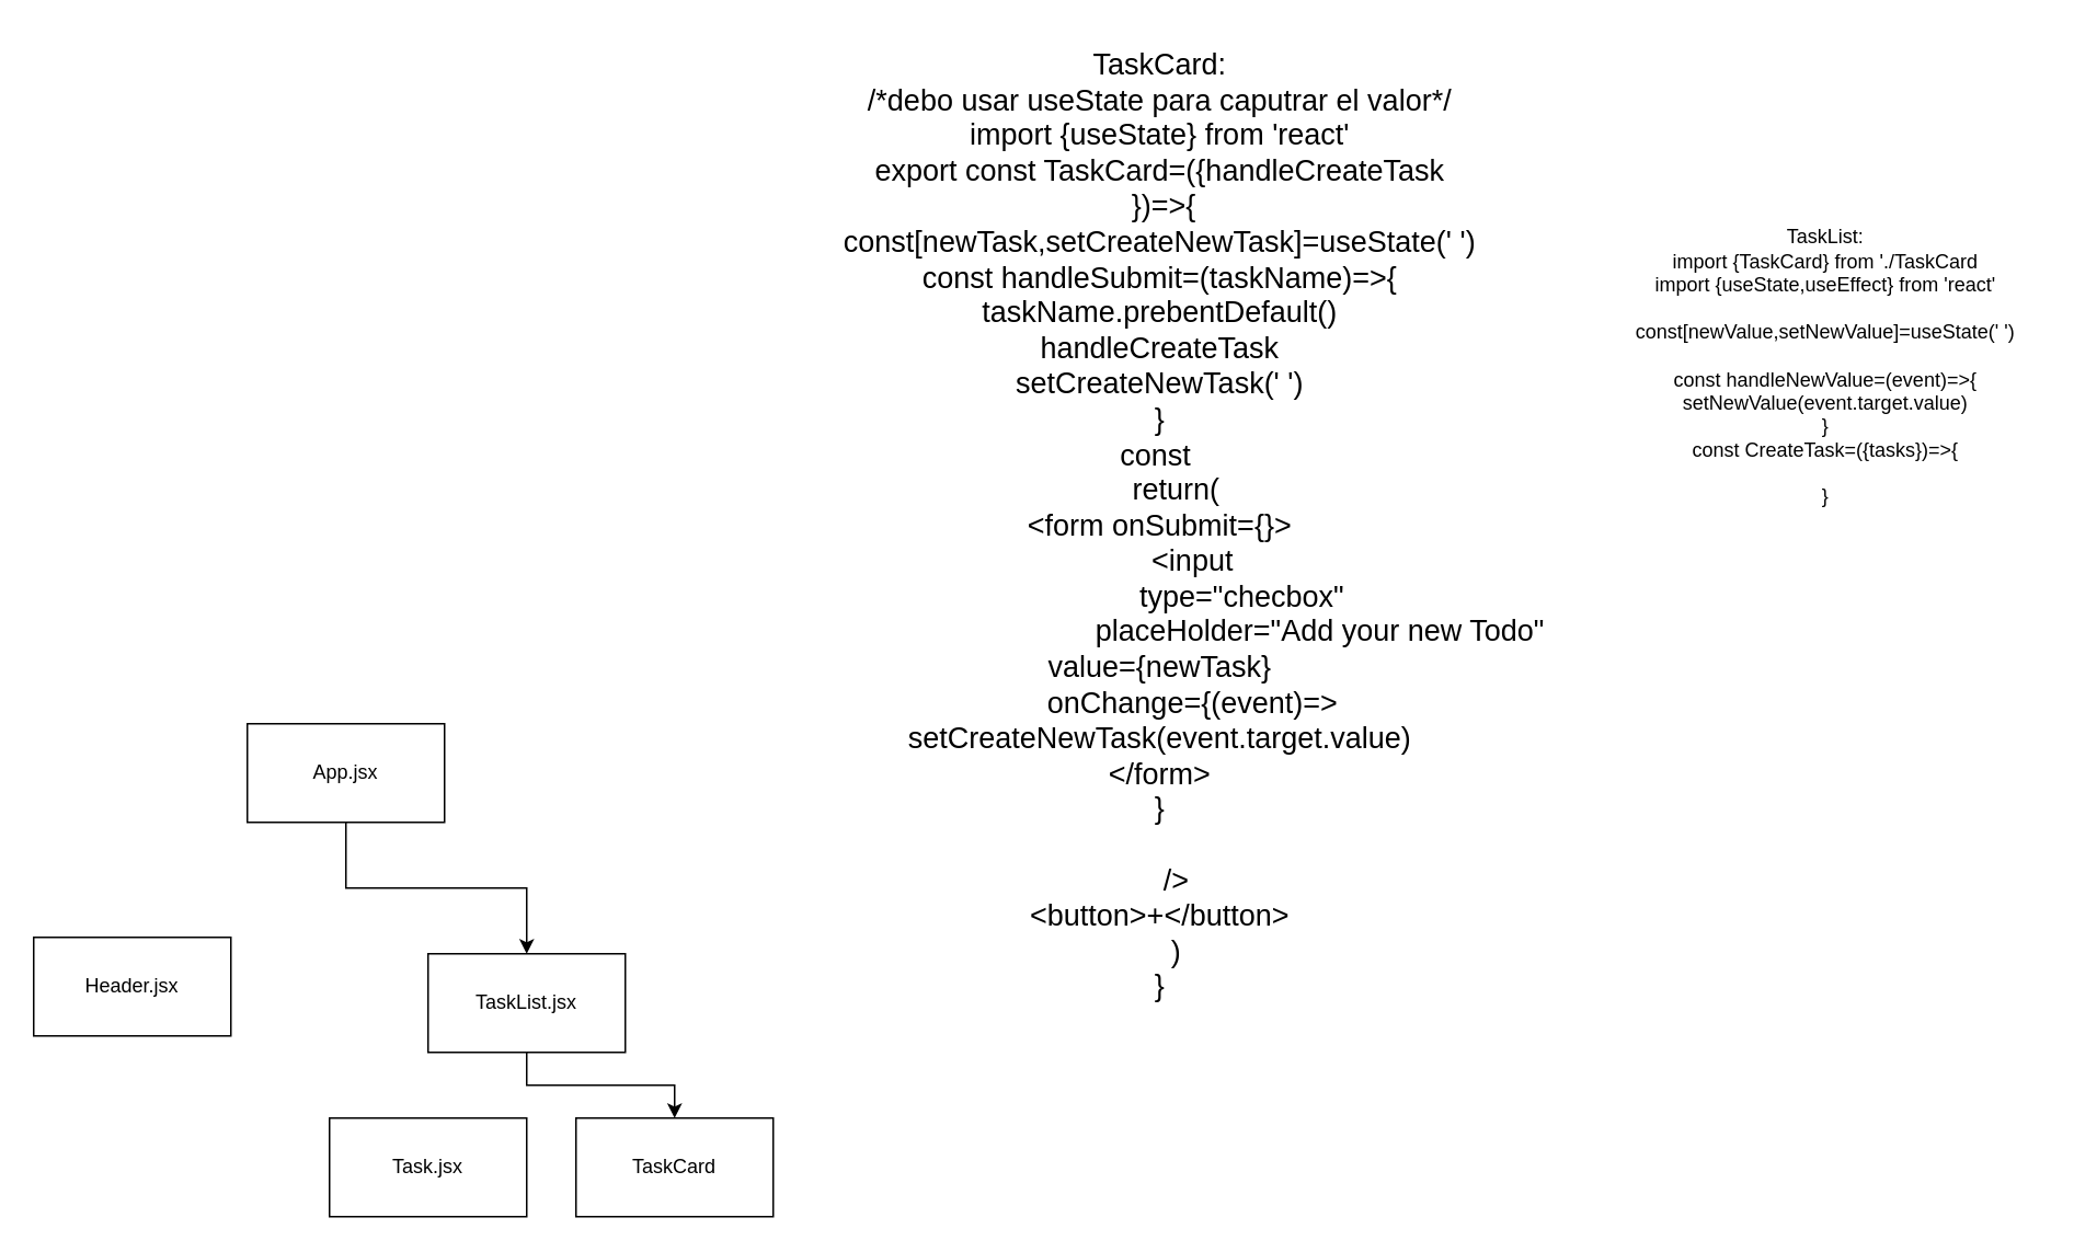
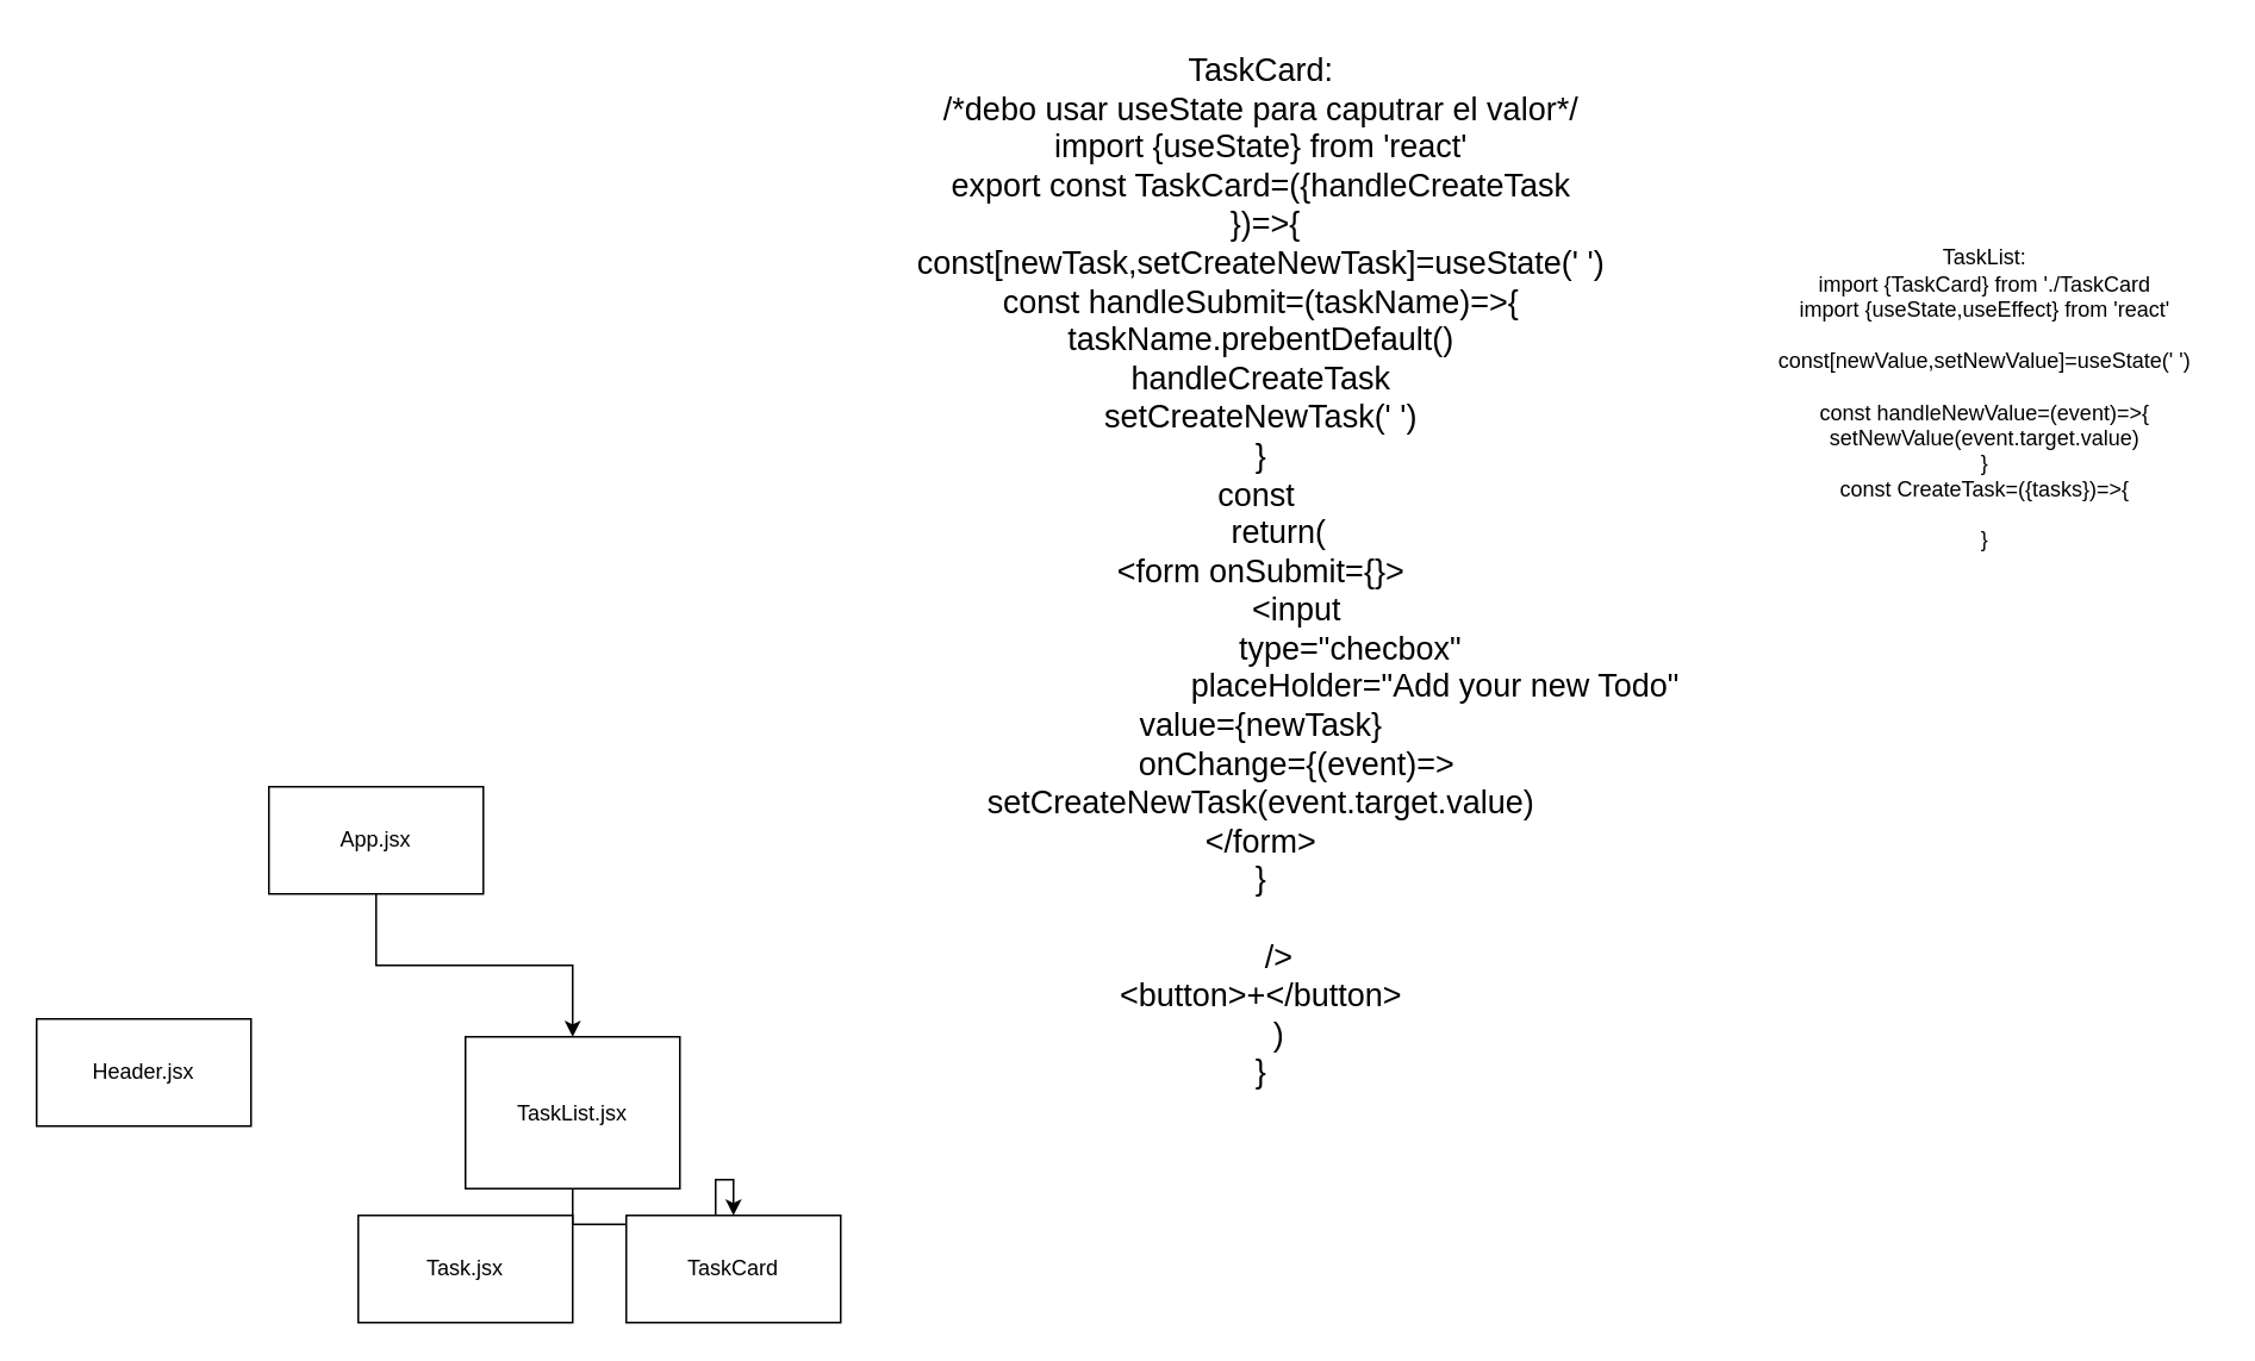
  <mxCell id="0" />
  <mxCell id="1" parent="0" />
  <mxCell id="2" style="edgeStyle=orthogonalEdgeStyle;rounded=0;orthogonalLoop=1;jettySize=auto;html=1;entryX=0.5;entryY=0;entryDx=0;entryDy=0;" edge="1" parent="1" source="3" target="6"><mxGeometry relative="1" as="geometry" /></mxCell>
  <mxCell id="3" value="App.jsx" style="whiteSpace=wrap;html=1;" vertex="1" parent="1"><mxGeometry x="150" y="440" width="120" height="60" as="geometry" /></mxCell>
  <mxCell id="4" value="Header.jsx" style="whiteSpace=wrap;html=1;" vertex="1" parent="1"><mxGeometry x="20" y="570" width="120" height="60" as="geometry" /></mxCell>
  <mxCell id="5" style="edgeStyle=orthogonalEdgeStyle;rounded=0;orthogonalLoop=1;jettySize=auto;html=1;" edge="1" parent="1" source="6" target="8"><mxGeometry relative="1" as="geometry" /></mxCell>
- <mxCell id="6" value="TaskList.jsx&lt;br&gt;" style="whiteSpace=wrap;html=1;" vertex="1" parent="1"><mxGeometry x="260" y="580" width="120" height="60" as="geometry" /></mxCell>
+ <mxCell id="6" value="TaskList.jsx&lt;br&gt;" style="whiteSpace=wrap;html=1;" vertex="1" parent="1"><mxGeometry x="260" y="580" width="120" height="85" as="geometry" /></mxCell>
  <mxCell id="7" value="Task.jsx&lt;br&gt;" style="whiteSpace=wrap;html=1;" vertex="1" parent="1"><mxGeometry x="200" y="680" width="120" height="60" as="geometry" /></mxCell>
  <mxCell id="8" value="TaskCard" style="whiteSpace=wrap;html=1;" vertex="1" parent="1"><mxGeometry x="350" y="680" width="120" height="60" as="geometry" /></mxCell>
  <mxCell id="9" value="&lt;font style=&quot;font-size: 18px;&quot;&gt;TaskCard:&lt;br&gt;/*debo usar useState para caputrar el valor*/&lt;br&gt;import {useState} from 'react'&lt;br&gt;export const TaskCard=({handleCreateTask&lt;br&gt;&amp;nbsp;})=&amp;gt;{&lt;br&gt;const[newTask,setCreateNewTask]=useState(' ')&lt;br&gt;const handleSubmit=(taskName)=&amp;gt;{&lt;br&gt;taskName.prebentDefault()&lt;br&gt;handleCreateTask&lt;br&gt;setCreateNewTask(' ')&lt;br&gt;}&lt;br&gt;const&amp;nbsp;&lt;br&gt;&lt;span style=&quot;&quot;&gt;&lt;span style=&quot;&quot;&gt;&amp;nbsp;&amp;nbsp;&amp;nbsp;&amp;nbsp;&lt;/span&gt;&lt;/span&gt;return(&lt;br&gt;&amp;lt;form onSubmit={}&amp;gt;&lt;br&gt;&lt;span style=&quot;&quot;&gt;&lt;span style=&quot;&quot;&gt;&amp;nbsp;&amp;nbsp;&amp;nbsp;&amp;nbsp;&lt;/span&gt;&lt;/span&gt;&lt;span style=&quot;&quot;&gt;&lt;span style=&quot;&quot;&gt;&amp;nbsp;&amp;nbsp;&amp;nbsp;&amp;nbsp;&lt;/span&gt;&lt;/span&gt;&amp;lt;input &lt;br&gt;&lt;span style=&quot;&quot;&gt;&lt;span style=&quot;&quot;&gt;&amp;nbsp;&amp;nbsp;&amp;nbsp;&amp;nbsp;&lt;/span&gt;&lt;/span&gt;&lt;span style=&quot;&quot;&gt;&lt;span style=&quot;&quot;&gt;&amp;nbsp;&amp;nbsp;&amp;nbsp;&amp;nbsp;&lt;/span&gt;&lt;/span&gt;&lt;span style=&quot;&quot;&gt;&lt;span style=&quot;&quot;&gt;&amp;nbsp;&amp;nbsp;&amp;nbsp;&amp;nbsp;&lt;/span&gt;&lt;/span&gt;&lt;span style=&quot;&quot;&gt;&lt;span style=&quot;&quot;&gt;&amp;nbsp;&amp;nbsp;&amp;nbsp;&amp;nbsp;&lt;/span&gt;&lt;/span&gt;&lt;span style=&quot;&quot;&gt;&lt;span style=&quot;&quot;&gt;&amp;nbsp;&amp;nbsp;&amp;nbsp;&amp;nbsp;&lt;/span&gt;&lt;/span&gt;type=&quot;checbox&quot;&lt;br&gt;&lt;span style=&quot;&quot;&gt;&lt;span style=&quot;&quot;&gt;&amp;nbsp;&amp;nbsp;&amp;nbsp;&amp;nbsp;&lt;/span&gt;&lt;/span&gt;&amp;nbsp; &amp;nbsp;&lt;span style=&quot;&quot;&gt;&lt;span style=&quot;&quot;&gt;&amp;nbsp;&amp;nbsp;&amp;nbsp;&amp;nbsp;&lt;/span&gt;&lt;/span&gt;&lt;span style=&quot;&quot;&gt;&lt;span style=&quot;&quot;&gt;&amp;nbsp;&amp;nbsp;&amp;nbsp;&amp;nbsp;&lt;/span&gt;&lt;/span&gt;&lt;span style=&quot;&quot;&gt;&lt;span style=&quot;&quot;&gt;&amp;nbsp;&amp;nbsp;&amp;nbsp;&amp;nbsp;&lt;/span&gt;&lt;/span&gt;&lt;span style=&quot;&quot;&gt;&lt;span style=&quot;&quot;&gt;&amp;nbsp;&amp;nbsp;&amp;nbsp;&amp;nbsp;&lt;/span&gt;&lt;/span&gt;&lt;span style=&quot;&quot;&gt;&lt;span style=&quot;&quot;&gt;&amp;nbsp;&amp;nbsp;&amp;nbsp;&amp;nbsp;&lt;/span&gt;&lt;/span&gt;&lt;span style=&quot;&quot;&gt;&lt;span style=&quot;&quot;&gt;&amp;nbsp;&amp;nbsp;&amp;nbsp;&amp;nbsp;&lt;/span&gt;&lt;/span&gt;&lt;span style=&quot;&quot;&gt;&lt;span style=&quot;&quot;&gt;&amp;nbsp;&amp;nbsp;&amp;nbsp;&amp;nbsp;&lt;/span&gt;&lt;/span&gt;&lt;span style=&quot;&quot;&gt;&lt;span style=&quot;&quot;&gt;&amp;nbsp;&amp;nbsp;&amp;nbsp;&amp;nbsp;&lt;/span&gt;&lt;/span&gt;placeHolder=&quot;Add your new Todo&quot;&lt;br&gt;value={newTask}&lt;br&gt;&lt;span style=&quot;&quot;&gt;&lt;span style=&quot;&quot;&gt;&amp;nbsp;&amp;nbsp;&amp;nbsp;&amp;nbsp;&lt;/span&gt;&lt;/span&gt;&lt;span style=&quot;&quot;&gt;&lt;span style=&quot;&quot;&gt;&amp;nbsp;&amp;nbsp;&amp;nbsp;&amp;nbsp;&lt;/span&gt;&lt;/span&gt;onChange={(event)=&amp;gt;&lt;br&gt;setCreateNewTask(event.target.value)&lt;br&gt;&amp;lt;/form&amp;gt;&lt;br&gt;}&lt;br&gt;&lt;span style=&quot;&quot;&gt;&lt;span style=&quot;&quot;&gt;&amp;nbsp;&amp;nbsp;&amp;nbsp;&amp;nbsp;&lt;/span&gt;&lt;/span&gt;&lt;span style=&quot;&quot;&gt;&lt;span style=&quot;&quot;&gt;&amp;nbsp;&amp;nbsp;&amp;nbsp;&amp;nbsp;&lt;/span&gt;&lt;/span&gt;&lt;br&gt;&lt;span style=&quot;&quot;&gt;&lt;span style=&quot;&quot;&gt;&amp;nbsp;&amp;nbsp;&amp;nbsp;&amp;nbsp;&lt;/span&gt;&lt;/span&gt;/&amp;gt;&lt;br&gt;&amp;lt;button&amp;gt;+&amp;lt;/button&amp;gt;&lt;br&gt;&lt;span style=&quot;&quot;&gt;&lt;span style=&quot;&quot;&gt;&amp;nbsp;&amp;nbsp;&amp;nbsp;&amp;nbsp;&lt;/span&gt;&lt;/span&gt;)&lt;br&gt;}&lt;/font&gt;" style="text;html=1;align=center;verticalAlign=middle;resizable=0;points=[];autosize=1;strokeColor=none;fillColor=none;" vertex="1" parent="1"><mxGeometry x="460" y="20" width="490" height="600" as="geometry" /></mxCell>
  <mxCell id="10" value="TaskList:&lt;br&gt;import {TaskCard} from './TaskCard&lt;br&gt;import {useState,useEffect} from 'react'&lt;br&gt;&lt;br&gt;const[newValue,setNewValue]=useState(' ')&lt;br&gt;&lt;br&gt;const handleNewValue=(event)=&amp;gt;{&lt;br&gt;setNewValue(event.target.value)&lt;br&gt;}&lt;br&gt;const CreateTask=({tasks})=&amp;gt;{&lt;br&gt;&lt;br&gt;}" style="text;html=1;align=center;verticalAlign=middle;resizable=0;points=[];autosize=1;strokeColor=none;fillColor=none;" vertex="1" parent="1"><mxGeometry x="980" y="128" width="260" height="190" as="geometry" /></mxCell>
